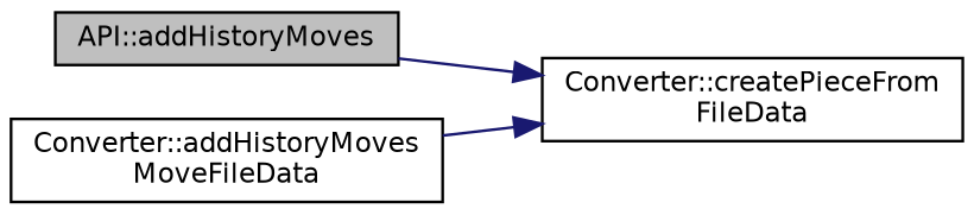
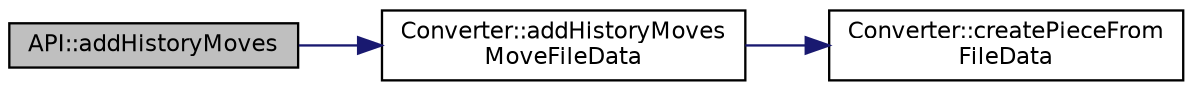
  digraph {
    rankdir=LR
    node [color=black fillcolor=white fontname=Helvetica fontsize=10 shape=record style=filled]
    edge [color=midnightblue fontname=Helvetica fontsize=10 labelfontname=Helvetica labelfontsize=10 style=solid]
    n1 [fillcolor=grey75 fontcolor=black height=0.2 label="API::addHistoryMoves" width=0.4]
    n2 [height=0.2 label="Converter::addHistoryMoves\lMoveFileData" width=0.4]
    n3 [height=0.2 label="Converter::createPieceFrom\lFileData" width=0.4]
-   n1 -> n3
+   n1 -> n2
    n2 -> n3
  }
